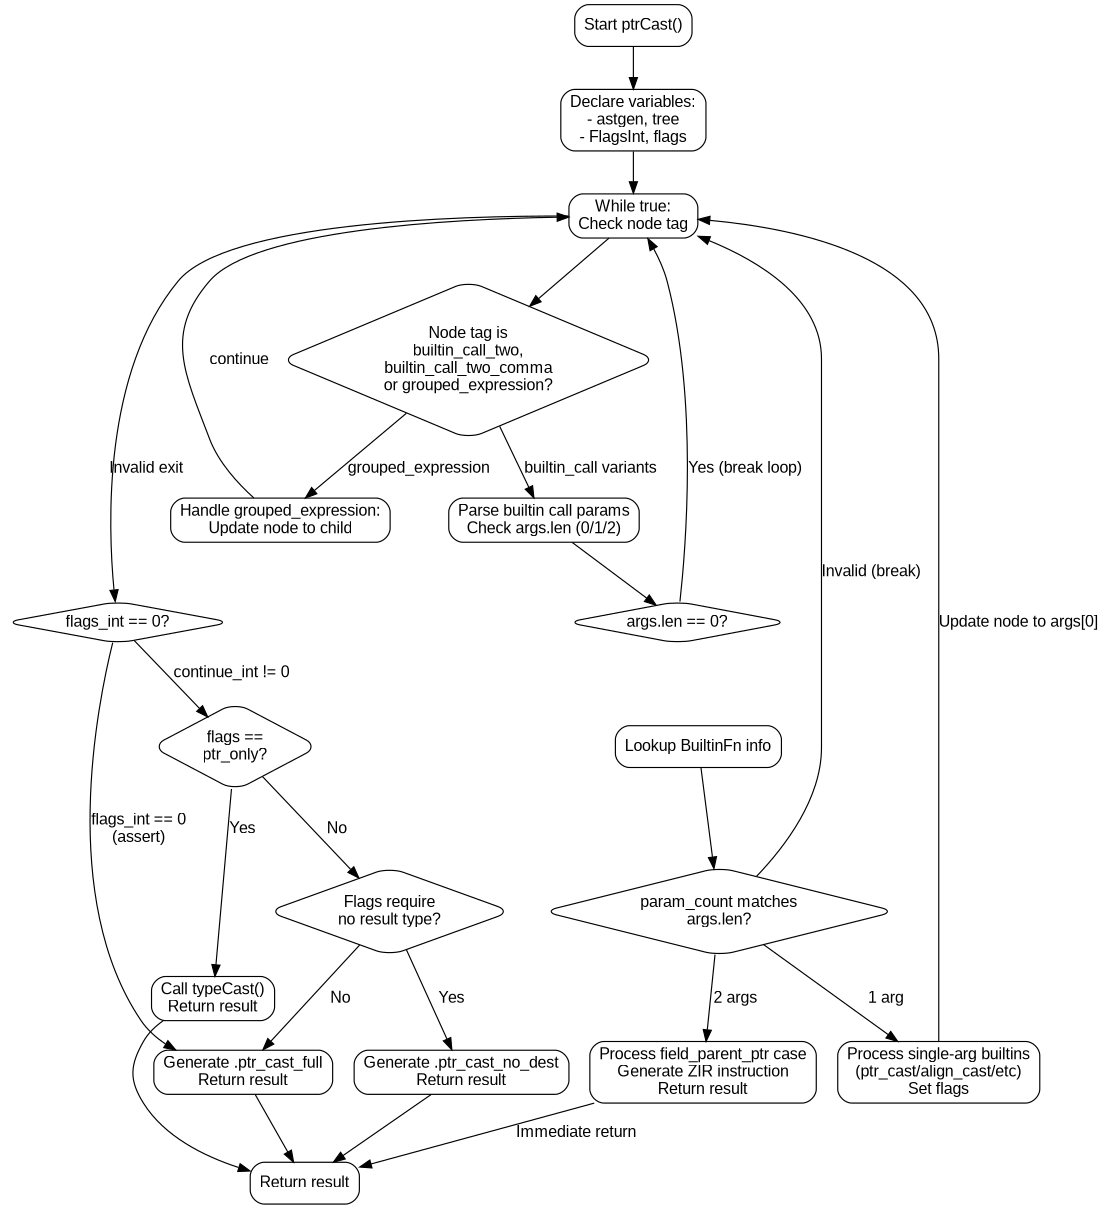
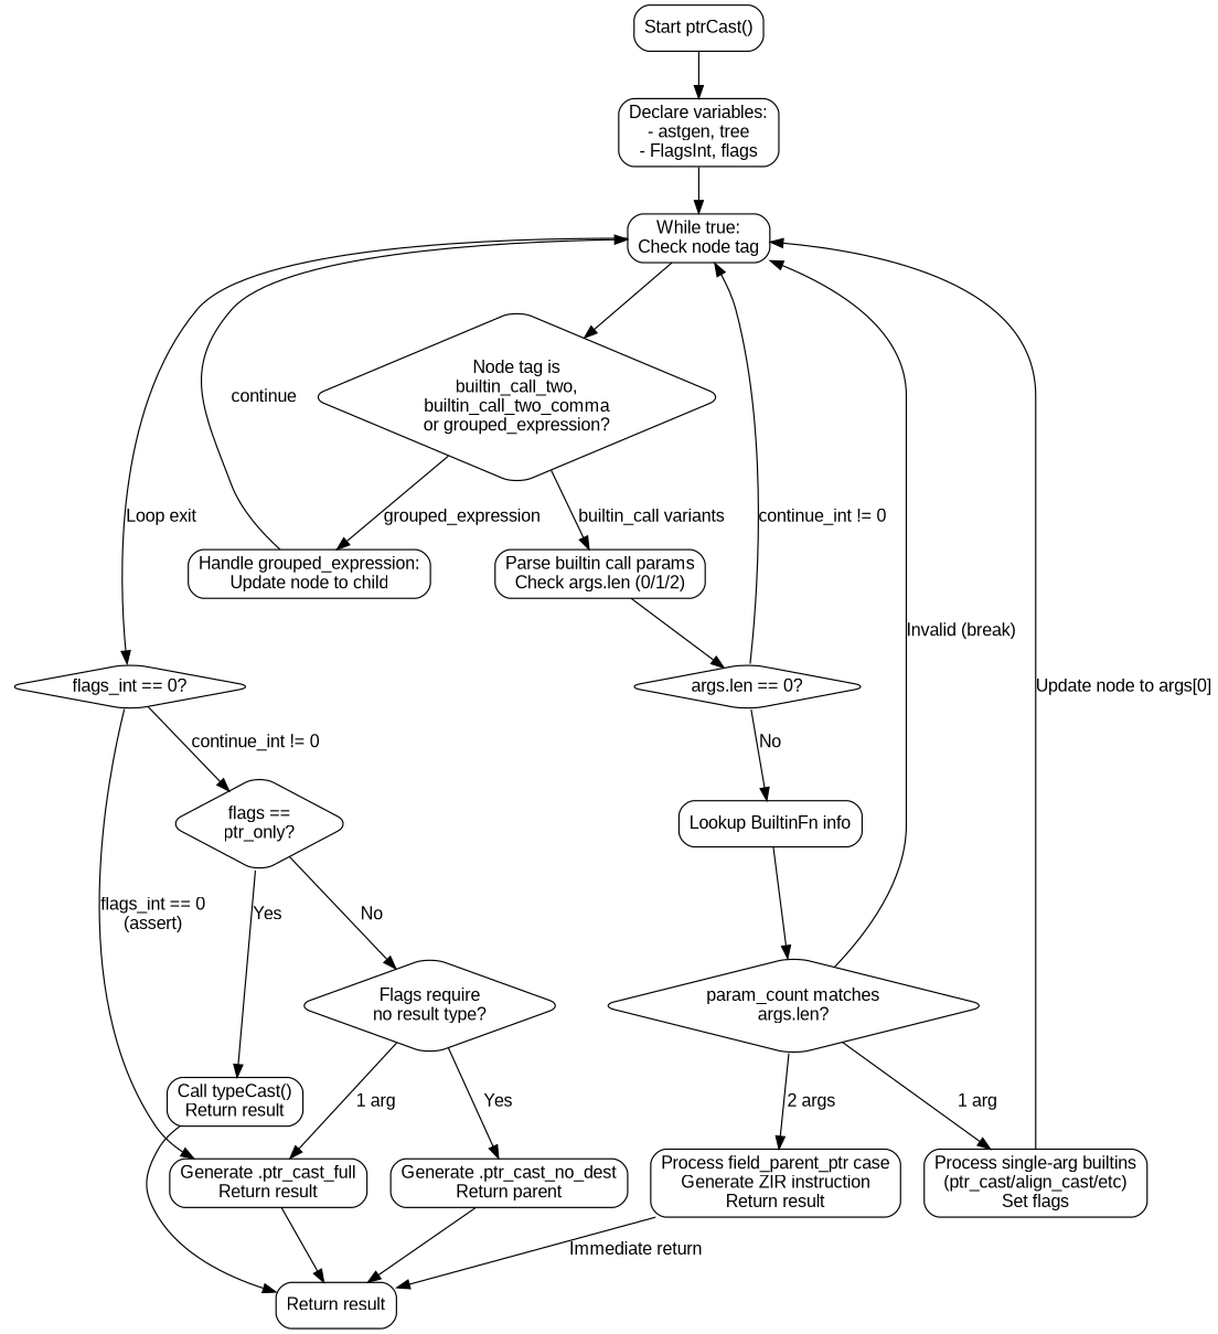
  digraph {
    node [fontname=Arial shape=rectangle style=rounded]
    edge [fontname=Arial]
    n1 [label="Start ptrCast()"]
    n2 [label="Declare variables:\n- astgen, tree\n- FlagsInt, flags"]
    n3 [label="While true:\nCheck node tag"]
    n4 [label="Node tag is\nbuiltin_call_two,\nbuiltin_call_two_comma\nor grouped_expression?" shape=diamond]
    n5 [label="flags_int == 0?" shape=diamond]
    n6 [label="Handle grouped_expression:\nUpdate node to child"]
    n7 [label="Parse builtin call params\nCheck args.len (0/1/2)"]
    n8 [label="flags ==\nptr_only?" shape=diamond]
    n9 [label="Generate .ptr_cast_full\nReturn result"]
    n10 [label="args.len == 0?" shape=diamond]
    n11 [label="Lookup BuiltinFn info"]
    n12 [label="param_count matches\nargs.len?" shape=diamond]
    n13 [label="Process single-arg builtins\n(ptr_cast/align_cast/etc)\nSet flags"]
    n14 [label="Process field_parent_ptr case\nGenerate ZIR instruction\nReturn result"]
    n15 [label="Return result"]
    n16 [label="Call typeCast()\nReturn result"]
    n17 [label="Flags require\nno result type?" shape=diamond]
-   n18 [label="Generate .ptr_cast_no_dest\nReturn result"]
+   n18 [label="Generate .ptr_cast_no_dest\nReturn parent"]
    n1 -> n2
    n2 -> n3
    n3 -> n4
-   n3 -> n5 [label="Invalid exit"]
+   n3 -> n5 [label="Loop exit"]
    n4 -> n6 [label=grouped_expression]
    n4 -> n7 [label="builtin_call variants"]
    n5 -> n8 [label="continue_int != 0"]
    n5 -> n9 [label="flags_int == 0\n(assert)"]
    n6 -> n3 [label=continue]
    n7 -> n10
    n8 -> n16 [label=Yes]
    n8 -> n17 [label=No]
    n9 -> n15
-   n10 -> n3 [label="Yes (break loop)"]
+   n10 -> n3 [label="continue_int != 0"]
+   n10 -> n11 [label=No]
    n11 -> n12
    n12 -> n3 [label="Invalid (break)"]
    n12 -> n13 [label="1 arg"]
    n12 -> n14 [label="2 args"]
    n13 -> n3 [label="Update node to args[0]"]
    n14 -> n15 [label="Immediate return"]
    n16 -> n15
-   n17 -> n9 [label=No]
+   n17 -> n9 [label="1 arg"]
    n17 -> n18 [label=Yes]
    n18 -> n15
  }
